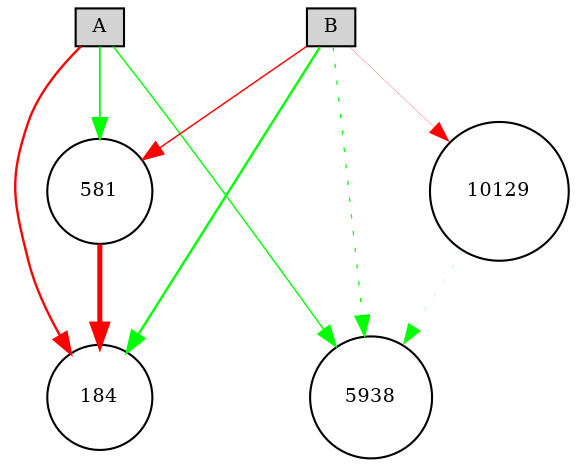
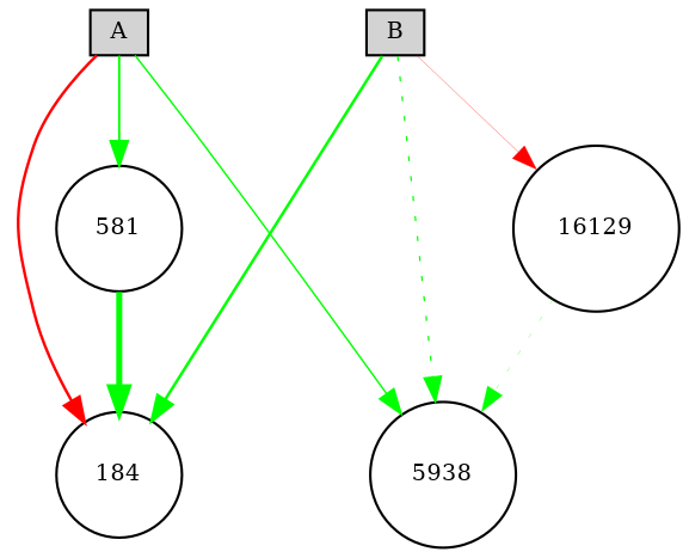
  digraph {
    node [fillcolor=white fontsize=9 shape=circle style=filled]
    edge [color=green style=solid]
    A [fillcolor=lightgray height=0.2 shape=box width=0.2]
    581 [height=0.2 width=0.2]
    n3 [height=0.2 label=5938 width=0.2]
    184 [height=0.2 width=0.2]
    B [fillcolor=lightgray height=0.2 shape=box width=0.2]
-   10129 [height=0.2 width=0.2]
+   10129 [height=0.2 width=0.2 label=16129]
    A -> 581 [penwidth=0.8536490216060195]
    A -> n3 [penwidth=0.6600672191137708]
    A -> 184 [color=red penwidth=1.124503177040526]
-   581 -> 184 [color=red penwidth=2.398104328363261]
-   B -> 581 [color=red penwidth=0.6918651401964918]
+   581 -> 184 [penwidth=2.398104328363261]
    B -> n3 [penwidth=0.5791030447933131 style=dotted]
    B -> 184 [penwidth=1.1398347796462422]
    B -> 10129 [color=red penwidth=0.11688535152615401]
    10129 -> n3 [penwidth=0.11319379077300554 style=dotted]
  }
